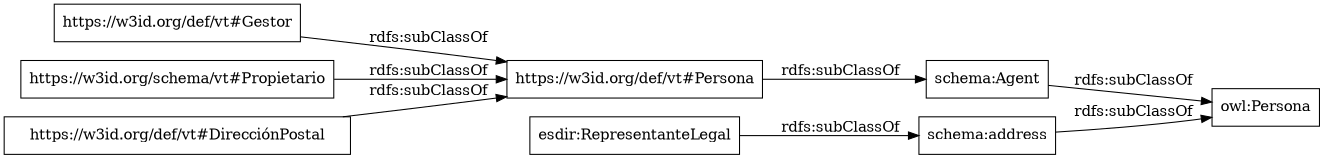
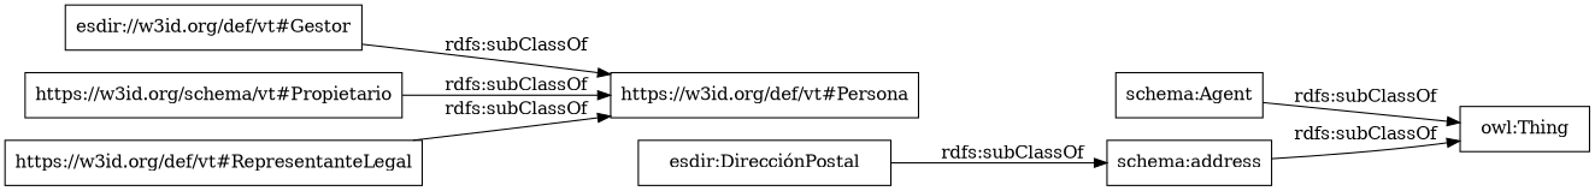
  digraph {
    rankdir=LR
    node [color=black shape=rectangle]
-   "https://w3id.org/def/vt#Gestor"
+   "https://w3id.org/def/vt#Gestor" [label="esdir://w3id.org/def/vt#Gestor"]
    "https://w3id.org/def/vt#Persona"
    n3 [label="schema:Agent"]
    "schema:address"
-   "owl:Thing" [label="owl:Persona"]
+   "owl:Thing"
    n6 [label="https://w3id.org/schema/vt#Propietario"]
-   "esdir:DirecciónPostal" [label="esdir:RepresentanteLegal"]
-   "https://w3id.org/def/vt#RepresentanteLegal" [label="https://w3id.org/def/vt#DirecciónPostal"]
+   "esdir:DirecciónPostal"
+   "https://w3id.org/def/vt#RepresentanteLegal"
    "https://w3id.org/def/vt#Gestor" -> "https://w3id.org/def/vt#Persona" [label="rdfs:subClassOf"]
-   "https://w3id.org/def/vt#Persona" -> n3 [label="rdfs:subClassOf"]
    n3 -> "owl:Thing" [label="rdfs:subClassOf"]
    "schema:address" -> "owl:Thing" [label="rdfs:subClassOf"]
    n6 -> "https://w3id.org/def/vt#Persona" [label="rdfs:subClassOf"]
    "esdir:DirecciónPostal" -> "schema:address" [label="rdfs:subClassOf"]
    "https://w3id.org/def/vt#RepresentanteLegal" -> "https://w3id.org/def/vt#Persona" [label="rdfs:subClassOf"]
  }
